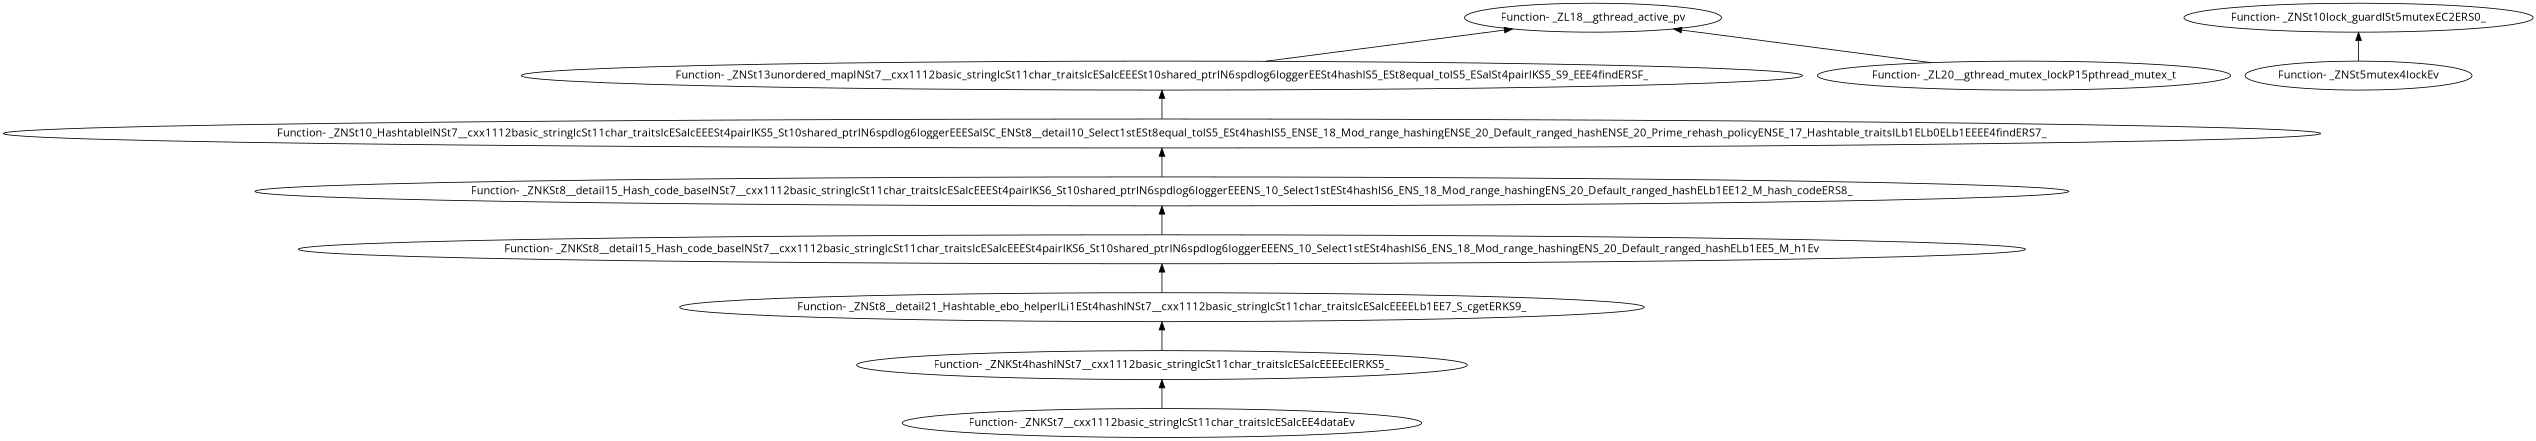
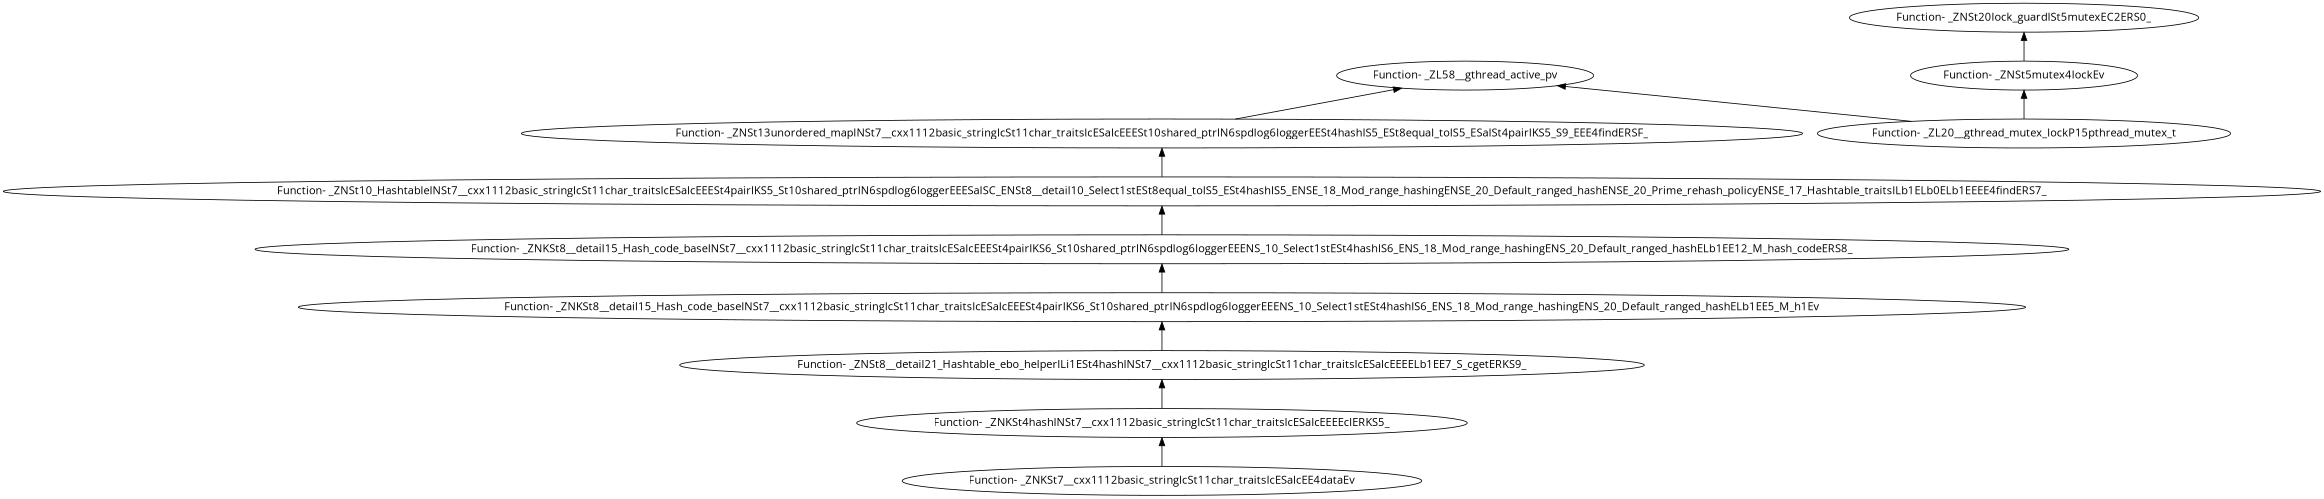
  digraph {
    fontname="Open Sans"
    node [fontname="Open Sans"]
    edge [dir=back fontname="Open Sans"]
    "Function- _ZNKSt4hashINSt7__cxx1112basic_stringIcSt11char_traitsIcESaIcEEEEclERKS5_"
    "Function- _ZNKSt7__cxx1112basic_stringIcSt11char_traitsIcESaIcEE4dataEv"
    "Function- _ZNSt8__detail21_Hashtable_ebo_helperILi1ESt4hashINSt7__cxx1112basic_stringIcSt11char_traitsIcESaIcEEEELb1EE7_S_cgetERKS9_"
    "Function- _ZNKSt8__detail15_Hash_code_baseINSt7__cxx1112basic_stringIcSt11char_traitsIcESaIcEEESt4pairIKS6_St10shared_ptrIN6spdlog6loggerEEENS_10_Select1stESt4hashIS6_ENS_18_Mod_range_hashingENS_20_Default_ranged_hashELb1EE5_M_h1Ev"
    "Function- _ZNKSt8__detail15_Hash_code_baseINSt7__cxx1112basic_stringIcSt11char_traitsIcESaIcEEESt4pairIKS6_St10shared_ptrIN6spdlog6loggerEEENS_10_Select1stESt4hashIS6_ENS_18_Mod_range_hashingENS_20_Default_ranged_hashELb1EE12_M_hash_codeERS8_"
    "Function- _ZNSt10_HashtableINSt7__cxx1112basic_stringIcSt11char_traitsIcESaIcEEESt4pairIKS5_St10shared_ptrIN6spdlog6loggerEEESaISC_ENSt8__detail10_Select1stESt8equal_toIS5_ESt4hashIS5_ENSE_18_Mod_range_hashingENSE_20_Default_ranged_hashENSE_20_Prime_rehash_policyENSE_17_Hashtable_traitsILb1ELb0ELb1EEEE4findERS7_"
    "Function- _ZNSt13unordered_mapINSt7__cxx1112basic_stringIcSt11char_traitsIcESaIcEEESt10shared_ptrIN6spdlog6loggerEESt4hashIS5_ESt8equal_toIS5_ESaISt4pairIKS5_S9_EEE4findERSF_"
-   "Function- _ZL18__gthread_active_pv"
+   "Function- _ZL18__gthread_active_pv" [label="Function- _ZL58__gthread_active_pv"]
    "Function- _ZL20__gthread_mutex_lockP15pthread_mutex_t"
    "Function- _ZNSt5mutex4lockEv"
-   "Function- _ZNSt10lock_guardISt5mutexEC2ERS0_"
+   "Function- _ZNSt10lock_guardISt5mutexEC2ERS0_" [label="Function- _ZNSt20lock_guardISt5mutexEC2ERS0_"]
    "Function- _ZNKSt4hashINSt7__cxx1112basic_stringIcSt11char_traitsIcESaIcEEEEclERKS5_" -> "Function- _ZNKSt7__cxx1112basic_stringIcSt11char_traitsIcESaIcEE4dataEv"
    "Function- _ZNSt8__detail21_Hashtable_ebo_helperILi1ESt4hashINSt7__cxx1112basic_stringIcSt11char_traitsIcESaIcEEEELb1EE7_S_cgetERKS9_" -> "Function- _ZNKSt4hashINSt7__cxx1112basic_stringIcSt11char_traitsIcESaIcEEEEclERKS5_"
    "Function- _ZNKSt8__detail15_Hash_code_baseINSt7__cxx1112basic_stringIcSt11char_traitsIcESaIcEEESt4pairIKS6_St10shared_ptrIN6spdlog6loggerEEENS_10_Select1stESt4hashIS6_ENS_18_Mod_range_hashingENS_20_Default_ranged_hashELb1EE5_M_h1Ev" -> "Function- _ZNSt8__detail21_Hashtable_ebo_helperILi1ESt4hashINSt7__cxx1112basic_stringIcSt11char_traitsIcESaIcEEEELb1EE7_S_cgetERKS9_"
    "Function- _ZNKSt8__detail15_Hash_code_baseINSt7__cxx1112basic_stringIcSt11char_traitsIcESaIcEEESt4pairIKS6_St10shared_ptrIN6spdlog6loggerEEENS_10_Select1stESt4hashIS6_ENS_18_Mod_range_hashingENS_20_Default_ranged_hashELb1EE12_M_hash_codeERS8_" -> "Function- _ZNKSt8__detail15_Hash_code_baseINSt7__cxx1112basic_stringIcSt11char_traitsIcESaIcEEESt4pairIKS6_St10shared_ptrIN6spdlog6loggerEEENS_10_Select1stESt4hashIS6_ENS_18_Mod_range_hashingENS_20_Default_ranged_hashELb1EE5_M_h1Ev"
    "Function- _ZNSt10_HashtableINSt7__cxx1112basic_stringIcSt11char_traitsIcESaIcEEESt4pairIKS5_St10shared_ptrIN6spdlog6loggerEEESaISC_ENSt8__detail10_Select1stESt8equal_toIS5_ESt4hashIS5_ENSE_18_Mod_range_hashingENSE_20_Default_ranged_hashENSE_20_Prime_rehash_policyENSE_17_Hashtable_traitsILb1ELb0ELb1EEEE4findERS7_" -> "Function- _ZNKSt8__detail15_Hash_code_baseINSt7__cxx1112basic_stringIcSt11char_traitsIcESaIcEEESt4pairIKS6_St10shared_ptrIN6spdlog6loggerEEENS_10_Select1stESt4hashIS6_ENS_18_Mod_range_hashingENS_20_Default_ranged_hashELb1EE12_M_hash_codeERS8_"
    "Function- _ZNSt13unordered_mapINSt7__cxx1112basic_stringIcSt11char_traitsIcESaIcEEESt10shared_ptrIN6spdlog6loggerEESt4hashIS5_ESt8equal_toIS5_ESaISt4pairIKS5_S9_EEE4findERSF_" -> "Function- _ZNSt10_HashtableINSt7__cxx1112basic_stringIcSt11char_traitsIcESaIcEEESt4pairIKS5_St10shared_ptrIN6spdlog6loggerEEESaISC_ENSt8__detail10_Select1stESt8equal_toIS5_ESt4hashIS5_ENSE_18_Mod_range_hashingENSE_20_Default_ranged_hashENSE_20_Prime_rehash_policyENSE_17_Hashtable_traitsILb1ELb0ELb1EEEE4findERS7_"
    "Function- _ZL18__gthread_active_pv" -> "Function- _ZNSt13unordered_mapINSt7__cxx1112basic_stringIcSt11char_traitsIcESaIcEEESt10shared_ptrIN6spdlog6loggerEESt4hashIS5_ESt8equal_toIS5_ESaISt4pairIKS5_S9_EEE4findERSF_"
    "Function- _ZL18__gthread_active_pv" -> "Function- _ZL20__gthread_mutex_lockP15pthread_mutex_t"
+   "Function- _ZNSt5mutex4lockEv" -> "Function- _ZL20__gthread_mutex_lockP15pthread_mutex_t"
    "Function- _ZNSt10lock_guardISt5mutexEC2ERS0_" -> "Function- _ZNSt5mutex4lockEv"
  }
